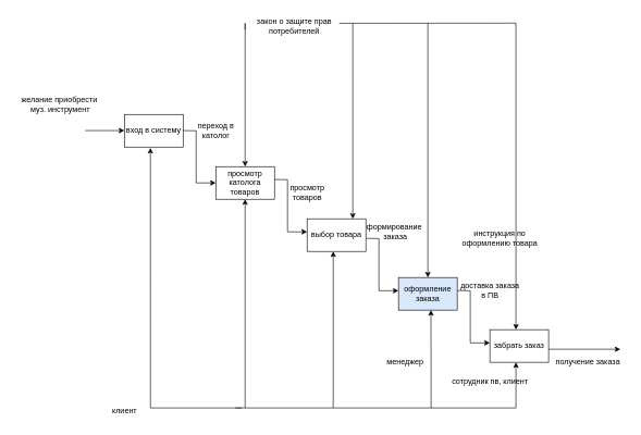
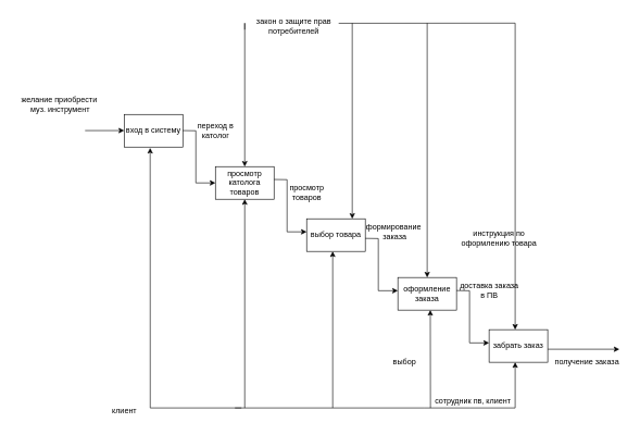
  <mxCell id="0" />
  <mxCell id="1" parent="0" />
  <mxCell id="2" value="желание приобрести&lt;br&gt;&amp;nbsp;муз. инструмент" style="text;html=1;align=center;verticalAlign=middle;resizable=0;points=[];autosize=1;strokeColor=none;fillColor=none;" parent="1" vertex="1"><mxGeometry x="20" y="140" width="140" height="40" as="geometry" /></mxCell>
  <mxCell id="3" value="вход в систему" style="rounded=0;whiteSpace=wrap;html=1;" parent="1" vertex="1"><mxGeometry x="190" y="175" width="90" height="50" as="geometry" /></mxCell>
  <mxCell id="4" value="просмотр католога товаров" style="rounded=0;whiteSpace=wrap;html=1;" parent="1" vertex="1"><mxGeometry x="330" y="255" width="90" height="50" as="geometry" /></mxCell>
  <mxCell id="5" value="выбор товара" style="rounded=0;whiteSpace=wrap;html=1;" parent="1" vertex="1"><mxGeometry x="470" y="335" width="90" height="50" as="geometry" /></mxCell>
- <mxCell id="6" value="оформление заказа" style="rounded=0;whiteSpace=wrap;html=1;fillColor=#dae8fc;" parent="1" vertex="1"><mxGeometry x="610" y="425" width="90" height="50" as="geometry" /></mxCell>
+ <mxCell id="6" value="оформление заказа" style="rounded=0;whiteSpace=wrap;html=1;" parent="1" vertex="1"><mxGeometry x="610" y="425" width="90" height="50" as="geometry" /></mxCell>
  <mxCell id="7" value="забрать заказ" style="rounded=0;whiteSpace=wrap;html=1;" parent="1" vertex="1"><mxGeometry x="750" y="505" width="90" height="50" as="geometry" /></mxCell>
  <mxCell id="8" value="" style="endArrow=classic;html=1;rounded=0;" parent="1" edge="1"><mxGeometry width="50" height="50" relative="1" as="geometry"><mxPoint x="130" y="199.71" as="sourcePoint" /><mxPoint x="190" y="199.71" as="targetPoint" /></mxGeometry></mxCell>
  <mxCell id="9" value="" style="endArrow=classic;html=1;rounded=0;entryX=0;entryY=0.5;entryDx=0;entryDy=0;" parent="1" target="4" edge="1"><mxGeometry width="50" height="50" relative="1" as="geometry"><mxPoint x="280" y="199.71" as="sourcePoint" /><mxPoint x="340" y="199.71" as="targetPoint" /><Array as="points"><mxPoint x="300" y="200" /><mxPoint x="300" y="280" /></Array></mxGeometry></mxCell>
  <mxCell id="10" value="" style="endArrow=classic;html=1;rounded=0;entryX=0;entryY=0.5;entryDx=0;entryDy=0;" parent="1" edge="1"><mxGeometry width="50" height="50" relative="1" as="geometry"><mxPoint x="420" y="274.71" as="sourcePoint" /><mxPoint x="470" y="355" as="targetPoint" /><Array as="points"><mxPoint x="440" y="275" /><mxPoint x="440" y="355" /></Array></mxGeometry></mxCell>
  <mxCell id="11" value="" style="endArrow=classic;html=1;rounded=0;entryX=0;entryY=0.5;entryDx=0;entryDy=0;" parent="1" edge="1"><mxGeometry width="50" height="50" relative="1" as="geometry"><mxPoint x="560" y="365" as="sourcePoint" /><mxPoint x="610" y="445.29" as="targetPoint" /><Array as="points"><mxPoint x="580" y="365.29" /><mxPoint x="580" y="445.29" /></Array></mxGeometry></mxCell>
  <mxCell id="12" value="" style="endArrow=classic;html=1;rounded=0;entryX=0;entryY=0.5;entryDx=0;entryDy=0;" parent="1" edge="1"><mxGeometry width="50" height="50" relative="1" as="geometry"><mxPoint x="700" y="445" as="sourcePoint" /><mxPoint x="750" y="525.29" as="targetPoint" /><Array as="points"><mxPoint x="720" y="445.29" /><mxPoint x="720" y="525.29" /></Array></mxGeometry></mxCell>
  <mxCell id="13" value="закон о защите прав &lt;br&gt;потребителей" style="text;html=1;align=center;verticalAlign=middle;resizable=0;points=[];autosize=1;strokeColor=none;fillColor=none;" parent="1" vertex="1"><mxGeometry x="380" y="20" width="140" height="40" as="geometry" /></mxCell>
  <mxCell id="14" value="получение заказа" style="text;html=1;align=center;verticalAlign=middle;resizable=0;points=[];autosize=1;strokeColor=none;fillColor=none;" parent="1" vertex="1"><mxGeometry x="840" y="540" width="120" height="30" as="geometry" /></mxCell>
  <mxCell id="15" value="" style="endArrow=classic;html=1;rounded=0;entryX=0.5;entryY=0;entryDx=0;entryDy=0;" parent="1" target="6" edge="1"><mxGeometry width="50" height="50" relative="1" as="geometry"><mxPoint x="655" y="35" as="sourcePoint" /><mxPoint x="630" y="225" as="targetPoint" /></mxGeometry></mxCell>
  <mxCell id="16" value="инструкция по &lt;br&gt;оформлению товара" style="text;html=1;align=center;verticalAlign=middle;resizable=0;points=[];autosize=1;strokeColor=none;fillColor=none;" parent="1" vertex="1"><mxGeometry x="695" y="345" width="140" height="40" as="geometry" /></mxCell>
- <mxCell id="17" value="менеджер" style="text;html=1;align=center;verticalAlign=middle;resizable=0;points=[];autosize=1;strokeColor=none;fillColor=none;" parent="1" vertex="1"><mxGeometry x="580" y="540" width="80" height="30" as="geometry" /></mxCell>
- <mxCell id="18" value="сотрудник пв, клиент" style="text;html=1;align=center;verticalAlign=middle;resizable=0;points=[];autosize=1;strokeColor=none;fillColor=none;" parent="1" vertex="1"><mxGeometry x="680" y="570" width="140" height="30" as="geometry" /></mxCell>
+ <mxCell id="17" value="выбор" style="text;html=1;align=center;verticalAlign=middle;resizable=0;points=[];autosize=1;strokeColor=none;fillColor=none;" parent="1" vertex="1"><mxGeometry x="580" y="540" width="80" height="30" as="geometry" /></mxCell>
+ <mxCell id="18" value="сотрудник пв, клиент" style="text;html=1;align=center;verticalAlign=middle;resizable=0;points=[];autosize=1;strokeColor=none;fillColor=none;" parent="1" vertex="1"><mxGeometry x="655" y="600" width="140" height="30" as="geometry" /></mxCell>
  <mxCell id="19" value="" style="endArrow=classic;html=1;rounded=0;entryX=0.778;entryY=0;entryDx=0;entryDy=0;entryPerimeter=0;" parent="1" target="5" edge="1"><mxGeometry width="50" height="50" relative="1" as="geometry"><mxPoint x="540" y="35" as="sourcePoint" /><mxPoint x="540" y="325" as="targetPoint" /></mxGeometry></mxCell>
  <mxCell id="20" value="" style="endArrow=classic;html=1;rounded=0;entryX=0.5;entryY=0;entryDx=0;entryDy=0;" parent="1" target="4" edge="1"><mxGeometry width="50" height="50" relative="1" as="geometry"><mxPoint x="375" y="45" as="sourcePoint" /><mxPoint x="370" y="425" as="targetPoint" /><Array as="points"><mxPoint x="375" y="35" /><mxPoint x="375" y="45" /></Array></mxGeometry></mxCell>
  <mxCell id="21" value="" style="endArrow=classic;html=1;rounded=0;entryX=0.5;entryY=1;entryDx=0;entryDy=0;" parent="1" target="4" edge="1"><mxGeometry width="50" height="50" relative="1" as="geometry"><mxPoint x="375" y="625" as="sourcePoint" /><mxPoint x="440" y="435" as="targetPoint" /></mxGeometry></mxCell>
  <mxCell id="22" value="" style="endArrow=classic;html=1;rounded=0;" parent="1" edge="1"><mxGeometry width="50" height="50" relative="1" as="geometry"><mxPoint x="360" y="625" as="sourcePoint" /><mxPoint x="510" y="385" as="targetPoint" /><Array as="points"><mxPoint x="510" y="625" /></Array></mxGeometry></mxCell>
  <mxCell id="23" value="" style="endArrow=classic;html=1;rounded=0;entryX=0.443;entryY=1.026;entryDx=0;entryDy=0;entryPerimeter=0;" parent="1" target="3" edge="1"><mxGeometry width="50" height="50" relative="1" as="geometry"><mxPoint x="370" y="625" as="sourcePoint" /><mxPoint x="235" y="225" as="targetPoint" /><Array as="points"><mxPoint x="230" y="625" /></Array></mxGeometry></mxCell>
  <mxCell id="24" value="клиент" style="text;html=1;align=center;verticalAlign=middle;resizable=0;points=[];autosize=1;strokeColor=none;fillColor=none;" parent="1" vertex="1"><mxGeometry x="160" y="615" width="60" height="30" as="geometry" /></mxCell>
  <mxCell id="25" value="" style="endArrow=classic;html=1;rounded=0;" parent="1" edge="1"><mxGeometry width="50" height="50" relative="1" as="geometry"><mxPoint x="650" y="625" as="sourcePoint" /><mxPoint x="790" y="555" as="targetPoint" /><Array as="points"><mxPoint x="720" y="625" /><mxPoint x="790" y="625" /></Array></mxGeometry></mxCell>
  <mxCell id="26" value="" style="endArrow=classic;html=1;rounded=0;entryX=0.553;entryY=0.999;entryDx=0;entryDy=0;entryPerimeter=0;" parent="1" target="6" edge="1"><mxGeometry width="50" height="50" relative="1" as="geometry"><mxPoint x="660" y="625" as="sourcePoint" /><mxPoint x="655" y="475" as="targetPoint" /></mxGeometry></mxCell>
  <mxCell id="27" value="" style="endArrow=none;html=1;rounded=0;" parent="1" edge="1"><mxGeometry width="50" height="50" relative="1" as="geometry"><mxPoint x="510" y="625" as="sourcePoint" /><mxPoint x="650" y="625" as="targetPoint" /></mxGeometry></mxCell>
  <mxCell id="28" value="" style="endArrow=classic;html=1;rounded=0;exitX=0.994;exitY=0.38;exitDx=0;exitDy=0;exitPerimeter=0;" parent="1" source="13" edge="1"><mxGeometry width="50" height="50" relative="1" as="geometry"><mxPoint x="519.16" y="35.2" as="sourcePoint" /><mxPoint x="790" y="505" as="targetPoint" /><Array as="points"><mxPoint x="790" y="35" /></Array></mxGeometry></mxCell>
  <mxCell id="29" value="" style="endArrow=classic;html=1;rounded=0;" parent="1" edge="1"><mxGeometry width="50" height="50" relative="1" as="geometry"><mxPoint x="840" y="535" as="sourcePoint" /><mxPoint x="950" y="535" as="targetPoint" /></mxGeometry></mxCell>
  <mxCell id="30" value="переход в &lt;br&gt;католог" style="text;html=1;align=center;verticalAlign=middle;resizable=0;points=[];autosize=1;strokeColor=none;fillColor=none;" vertex="1" parent="1"><mxGeometry x="290" y="180" width="80" height="40" as="geometry" /></mxCell>
  <mxCell id="31" value="просмотр &lt;br&gt;товаров" style="text;html=1;align=center;verticalAlign=middle;resizable=0;points=[];autosize=1;strokeColor=none;fillColor=none;" vertex="1" parent="1"><mxGeometry x="430" y="275" width="80" height="40" as="geometry" /></mxCell>
  <mxCell id="32" value="доставка заказа&lt;br&gt;в ПВ" style="text;html=1;align=center;verticalAlign=middle;resizable=0;points=[];autosize=1;strokeColor=none;fillColor=none;" vertex="1" parent="1"><mxGeometry x="695" y="425" width="110" height="40" as="geometry" /></mxCell>
  <mxCell id="33" value="формирование&amp;nbsp;&lt;br&gt;заказа" style="text;html=1;align=center;verticalAlign=middle;resizable=0;points=[];autosize=1;strokeColor=none;fillColor=none;" vertex="1" parent="1"><mxGeometry x="550" y="335" width="110" height="40" as="geometry" /></mxCell>
